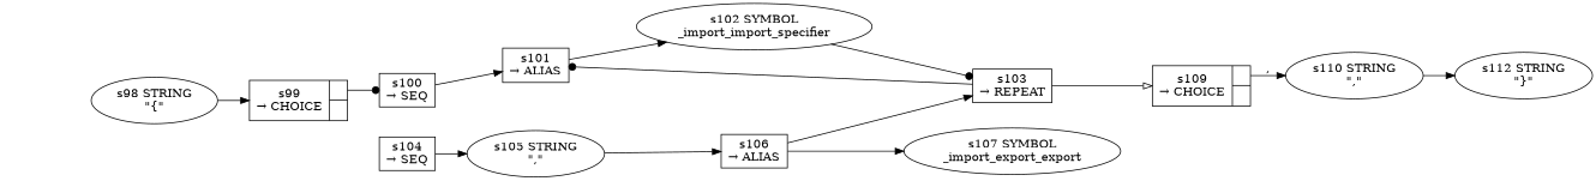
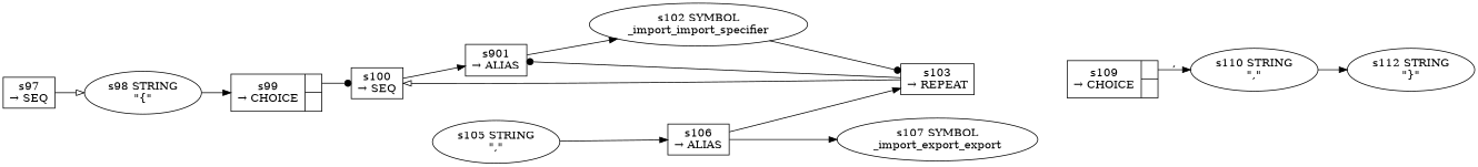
  digraph {
    rankdir=LR
    node [fixedsize=false peripheries=1 shape=record]
    edge [arrowhead=normal]
+   n1 [label="s97\n&rarr; SEQ"]
    n2 [label="s98 STRING\n\"{\"" fixedsize="" peripheries="" shape=""]
    n3 [label="{s99\n&rarr; CHOICE|{<p0>|<p1>}}"]
    n4 [label="s100\n&rarr; SEQ"]
-   n5 [label="s101\n&rarr; ALIAS"]
+   n5 [label="s901\n&rarr; ALIAS"]
    n6 [label="s102 SYMBOL\n_import_import_specifier" fixedsize="" peripheries="" shape=""]
    n7 [label="s103\n&rarr; REPEAT"]
    n8 [label="{s109\n&rarr; CHOICE|{<p0>|<p1>}}"]
-   n9 [label="s104\n&rarr; SEQ"]
    n10 [label="s105 STRING\n\",\"" fixedsize="" peripheries="" shape=""]
    n11 [label="s110 STRING\n\",\"" fixedsize="" peripheries="" shape=""]
    n12 [label="s106\n&rarr; ALIAS"]
    n13 [label="s107 SYMBOL\n_import_export_export" fixedsize="" peripheries="" shape=""]
    n14 [label="s112 STRING\n\"}\"" fixedsize="" peripheries="" shape=""]
+   n1 -> n2 [arrowhead=onormal]
    n2 -> n3
    n3 -> n4 [arrowhead=dot tailport=p0]
    n4 -> n5
    n5 -> n6
    n6 -> n7 [arrowhead=dot]
    n7 -> n5 [arrowhead=dot]
-   n7 -> n8 [arrowhead=onormal]
+   n7 -> n4 [arrowhead=onormal]
    n8 -> n11 [label="," tailport=p0]
-   n9 -> n10
    n10 -> n12
    n11 -> n14
    n12 -> n7
    n12 -> n13
  }
